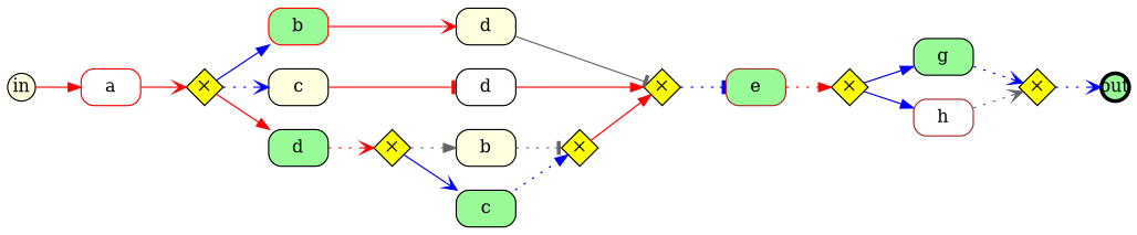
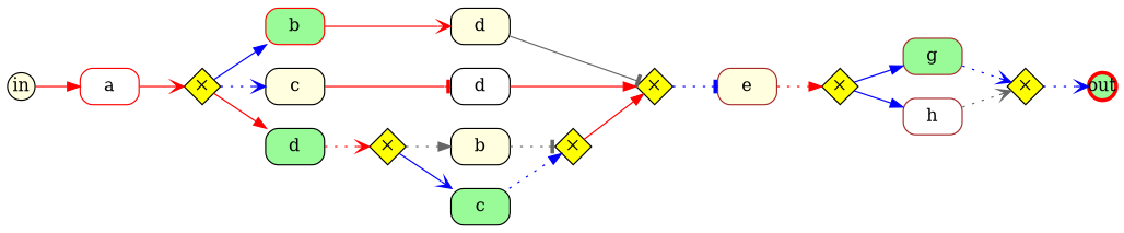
  digraph {
    rankdir=LR
    node [color=black fillcolor=palegreen shape=Mrecord style=filled]
    edge [arrowhead=normal color=red style=solid]
    a [color=red fillcolor=white height=0.4 width=.65]
-   e [color=brown height=0.4 width=.65]
+   e [color=brown fillcolor=lightyellow height=0.4 width=.65]
    b [fillcolor=lightyellow height=0.4 width=.65]
    c [height=0.4 width=.65]
    n5 [color=red height=0.4 label=b width=.65]
    n6 [fillcolor=lightyellow height=0.4 label=c width=.65]
    n7 [fillcolor=lightyellow height=0.4 label=d width=.65]
    n8 [fillcolor=white height=0.4 label=d width=.65]
    n9 [fillcolor=yellow fixedsize=true fontsize=12 height=.4 label=<&#x2715;> shape=diamond width=.4 color=""]
    n10 [fillcolor=yellow fixedsize=true fontsize=12 height=.4 label=<&#x2715;> shape=diamond width=.4 color=""]
    n11 [fillcolor=yellow fixedsize=true fontsize=12 height=.4 label=<&#x2715;> shape=diamond width=.4 color=""]
    n12 [fillcolor=yellow fixedsize=true fontsize=12 height=.4 label=<&#x2715;> shape=diamond width=.4 color=""]
    n13 [fillcolor=yellow fixedsize=true fontsize=12 height=.4 label=<&#x2715;> shape=diamond width=.4 color=""]
    n14 [fillcolor=yellow fixedsize=true fontsize=12 height=.4 label=<&#x2715;> shape=diamond width=.4 color=""]
    in [fillcolor=lightyellow fixedsize=true height=.3 shape=circle width=.3]
-   out [fixedsize=true height=.3 penwidth=3 shape=circle width=.3]
+   out [color=red fixedsize=true height=.3 penwidth=3 shape=circle width=.3]
    d [height=0.4 width=.65]
-   g [height=0.4 width=.65]
+   g [color=brown height=0.4 width=.65]
    h [color=brown fillcolor=white height=0.4 width=.65]
    subgraph sub_1 {
      a
      e
    }
    subgraph sub_2 {
      in
      out
    }
    subgraph sub_3 {
      rank=same
      b
      c
    }
    subgraph sub_4 {
      rank=same
      n5
      n6
    }
    subgraph sub_5 {
      rank=same
      n7
      n8
    }
    subgraph sub_6 {
      n9
      n10
      n11
      n12
      n13
      n14
    }
    subgraph sub_7 {
    }
    subgraph sub_8 {
    }
    subgraph sub_9 {
      a
      e
      b
      c
      n5
      n6
      n7
      n8
      d
      g
      h
    }
    subgraph sub_10 {
    }
    a -> n9 [arrowhead=vee]
    e -> n11 [style=dotted]
    b -> n14 [arrowhead=tee color=gray40 style=dotted]
    c -> n14 [color=blue style=dotted]
    n5 -> n7 [arrowhead=vee]
    n6 -> n8 [arrowhead=tee]
    n7 -> n10 [arrowhead=tee color=gray40]
    n8 -> n10
    n9 -> n5 [color=blue]
    n9 -> n6 [arrowhead=vee color=blue style=dotted]
    n9 -> d
    n10 -> e [arrowhead=tee color=blue style=dotted]
    n11 -> g [color=blue]
    n11 -> h [color=blue]
    n12 -> out [arrowhead=vee color=blue style=dotted]
    n13 -> b [color=gray40 style=dotted]
    n13 -> c [arrowhead=vee color=blue]
    n14 -> n10
    in -> a
    d -> n13 [arrowhead=vee style=dotted]
    g -> n12 [arrowhead=vee color=blue style=dotted]
    h -> n12 [arrowhead=vee color=gray40 style=dotted]
  }
